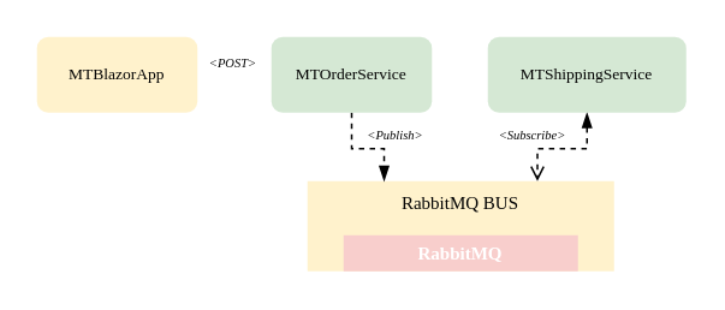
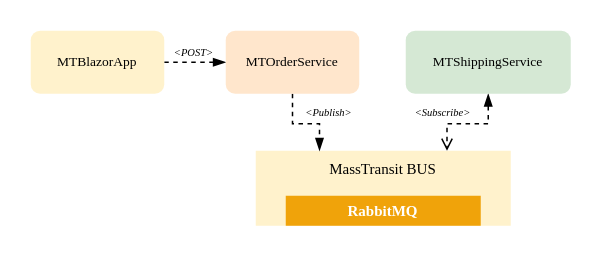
  <mxCell id="0" />
  <mxCell id="1" parent="0" />
+ <mxCell id="2" style="edgeStyle=orthogonalEdgeStyle;rounded=0;orthogonalLoop=1;jettySize=auto;html=1;exitX=1;exitY=0.5;exitDx=0;exitDy=0;entryX=0;entryY=0.5;entryDx=0;entryDy=0;dashed=1;fontFamily=Verdana;fontSize=7;fontColor=#000000;startArrow=none;startFill=0;endArrow=blockThin;endFill=1;" edge="1" parent="1" source="3" target="7"><mxGeometry relative="1" as="geometry" /></mxCell>
  <mxCell id="3" value="MTBlazorApp" style="rounded=1;whiteSpace=wrap;html=1;fillColor=#fff2cc;strokeColor=none;fontFamily=Verdana;fontSize=9;" vertex="1" parent="1"><mxGeometry x="20" y="20" width="89" height="42" as="geometry" /></mxCell>
- <mxCell id="4" value="RabbitMQ BUS" style="rounded=0;whiteSpace=wrap;html=1;fillColor=#fff2cc;strokeColor=none;verticalAlign=top;fontFamily=Verdana;fontSize=10;" vertex="1" parent="1"><mxGeometry x="170" y="100" width="170" height="50" as="geometry" /></mxCell>
- <mxCell id="5" value="RabbitMQ" style="rounded=0;whiteSpace=wrap;html=1;fillColor=#f8cecc;strokeColor=none;fontColor=#FFFFFF;fontStyle=1;fontFamily=Verdana;fontSize=10;" vertex="1" parent="1"><mxGeometry x="190" y="130" width="130" height="20" as="geometry" /></mxCell>
+ <mxCell id="4" value="MassTransit BUS" style="rounded=0;whiteSpace=wrap;html=1;fillColor=#fff2cc;strokeColor=none;verticalAlign=top;fontFamily=Verdana;fontSize=10;" vertex="1" parent="1"><mxGeometry x="170" y="100" width="170" height="50" as="geometry" /></mxCell>
+ <mxCell id="5" value="RabbitMQ" style="rounded=0;whiteSpace=wrap;html=1;fillColor=#f0a30a;strokeColor=none;fontColor=#FFFFFF;fontStyle=1;fontFamily=Verdana;fontSize=10;" vertex="1" parent="1"><mxGeometry x="190" y="130" width="130" height="20" as="geometry" /></mxCell>
  <mxCell id="6" style="edgeStyle=orthogonalEdgeStyle;rounded=0;orthogonalLoop=1;jettySize=auto;html=1;exitX=0.5;exitY=1;exitDx=0;exitDy=0;entryX=0.25;entryY=0;entryDx=0;entryDy=0;fontFamily=Verdana;fontSize=9;fontColor=#FFFFFF;startArrow=none;startFill=0;endArrow=blockThin;endFill=1;dashed=1;" edge="1" parent="1" source="7" target="4"><mxGeometry relative="1" as="geometry" /></mxCell>
- <mxCell id="7" value="MTOrderService" style="rounded=1;whiteSpace=wrap;html=1;fillColor=#d5e8d4;strokeColor=none;fontFamily=Verdana;fontSize=9;" vertex="1" parent="1"><mxGeometry x="150" y="20" width="89" height="42" as="geometry" /></mxCell>
+ <mxCell id="7" value="MTOrderService" style="rounded=1;whiteSpace=wrap;html=1;fillColor=#ffe6cc;strokeColor=none;fontFamily=Verdana;fontSize=9;" vertex="1" parent="1"><mxGeometry x="150" y="20" width="89" height="42" as="geometry" /></mxCell>
  <mxCell id="8" style="edgeStyle=orthogonalEdgeStyle;rounded=0;orthogonalLoop=1;jettySize=auto;html=1;exitX=0.5;exitY=1;exitDx=0;exitDy=0;entryX=0.75;entryY=0;entryDx=0;entryDy=0;fontFamily=Verdana;fontSize=9;fontColor=#FFFFFF;startArrow=blockThin;startFill=1;endArrow=open;endFill=0;dashed=1;" edge="1" parent="1" source="9" target="4"><mxGeometry relative="1" as="geometry" /></mxCell>
  <mxCell id="9" value="MTShippingService" style="rounded=1;whiteSpace=wrap;html=1;fillColor=#d5e8d4;strokeColor=none;fontFamily=Verdana;fontSize=9;" vertex="1" parent="1"><mxGeometry x="270" y="20" width="110" height="42" as="geometry" /></mxCell>
  <mxCell id="10" value="&amp;lt;Publish&amp;gt;" style="text;html=1;strokeColor=none;fillColor=none;align=center;verticalAlign=middle;whiteSpace=wrap;rounded=0;fontFamily=Verdana;fontSize=7;fontColor=#000000;fontStyle=2" vertex="1" parent="1"><mxGeometry x="199" y="70" width="40" height="10" as="geometry" /></mxCell>
  <mxCell id="11" value="&amp;lt;Subscribe&amp;gt;" style="text;html=1;strokeColor=none;fillColor=none;align=center;verticalAlign=middle;whiteSpace=wrap;rounded=0;fontFamily=Verdana;fontSize=7;fontColor=#000000;fontStyle=2" vertex="1" parent="1"><mxGeometry x="270" y="67.5" width="50" height="15" as="geometry" /></mxCell>
  <mxCell id="12" value="&amp;lt;POST&amp;gt;" style="text;html=1;strokeColor=none;fillColor=none;align=center;verticalAlign=middle;whiteSpace=wrap;rounded=0;fontFamily=Verdana;fontSize=7;fontColor=#000000;fontStyle=2" vertex="1" parent="1"><mxGeometry x="109" y="30" width="40" height="10" as="geometry" /></mxCell>
